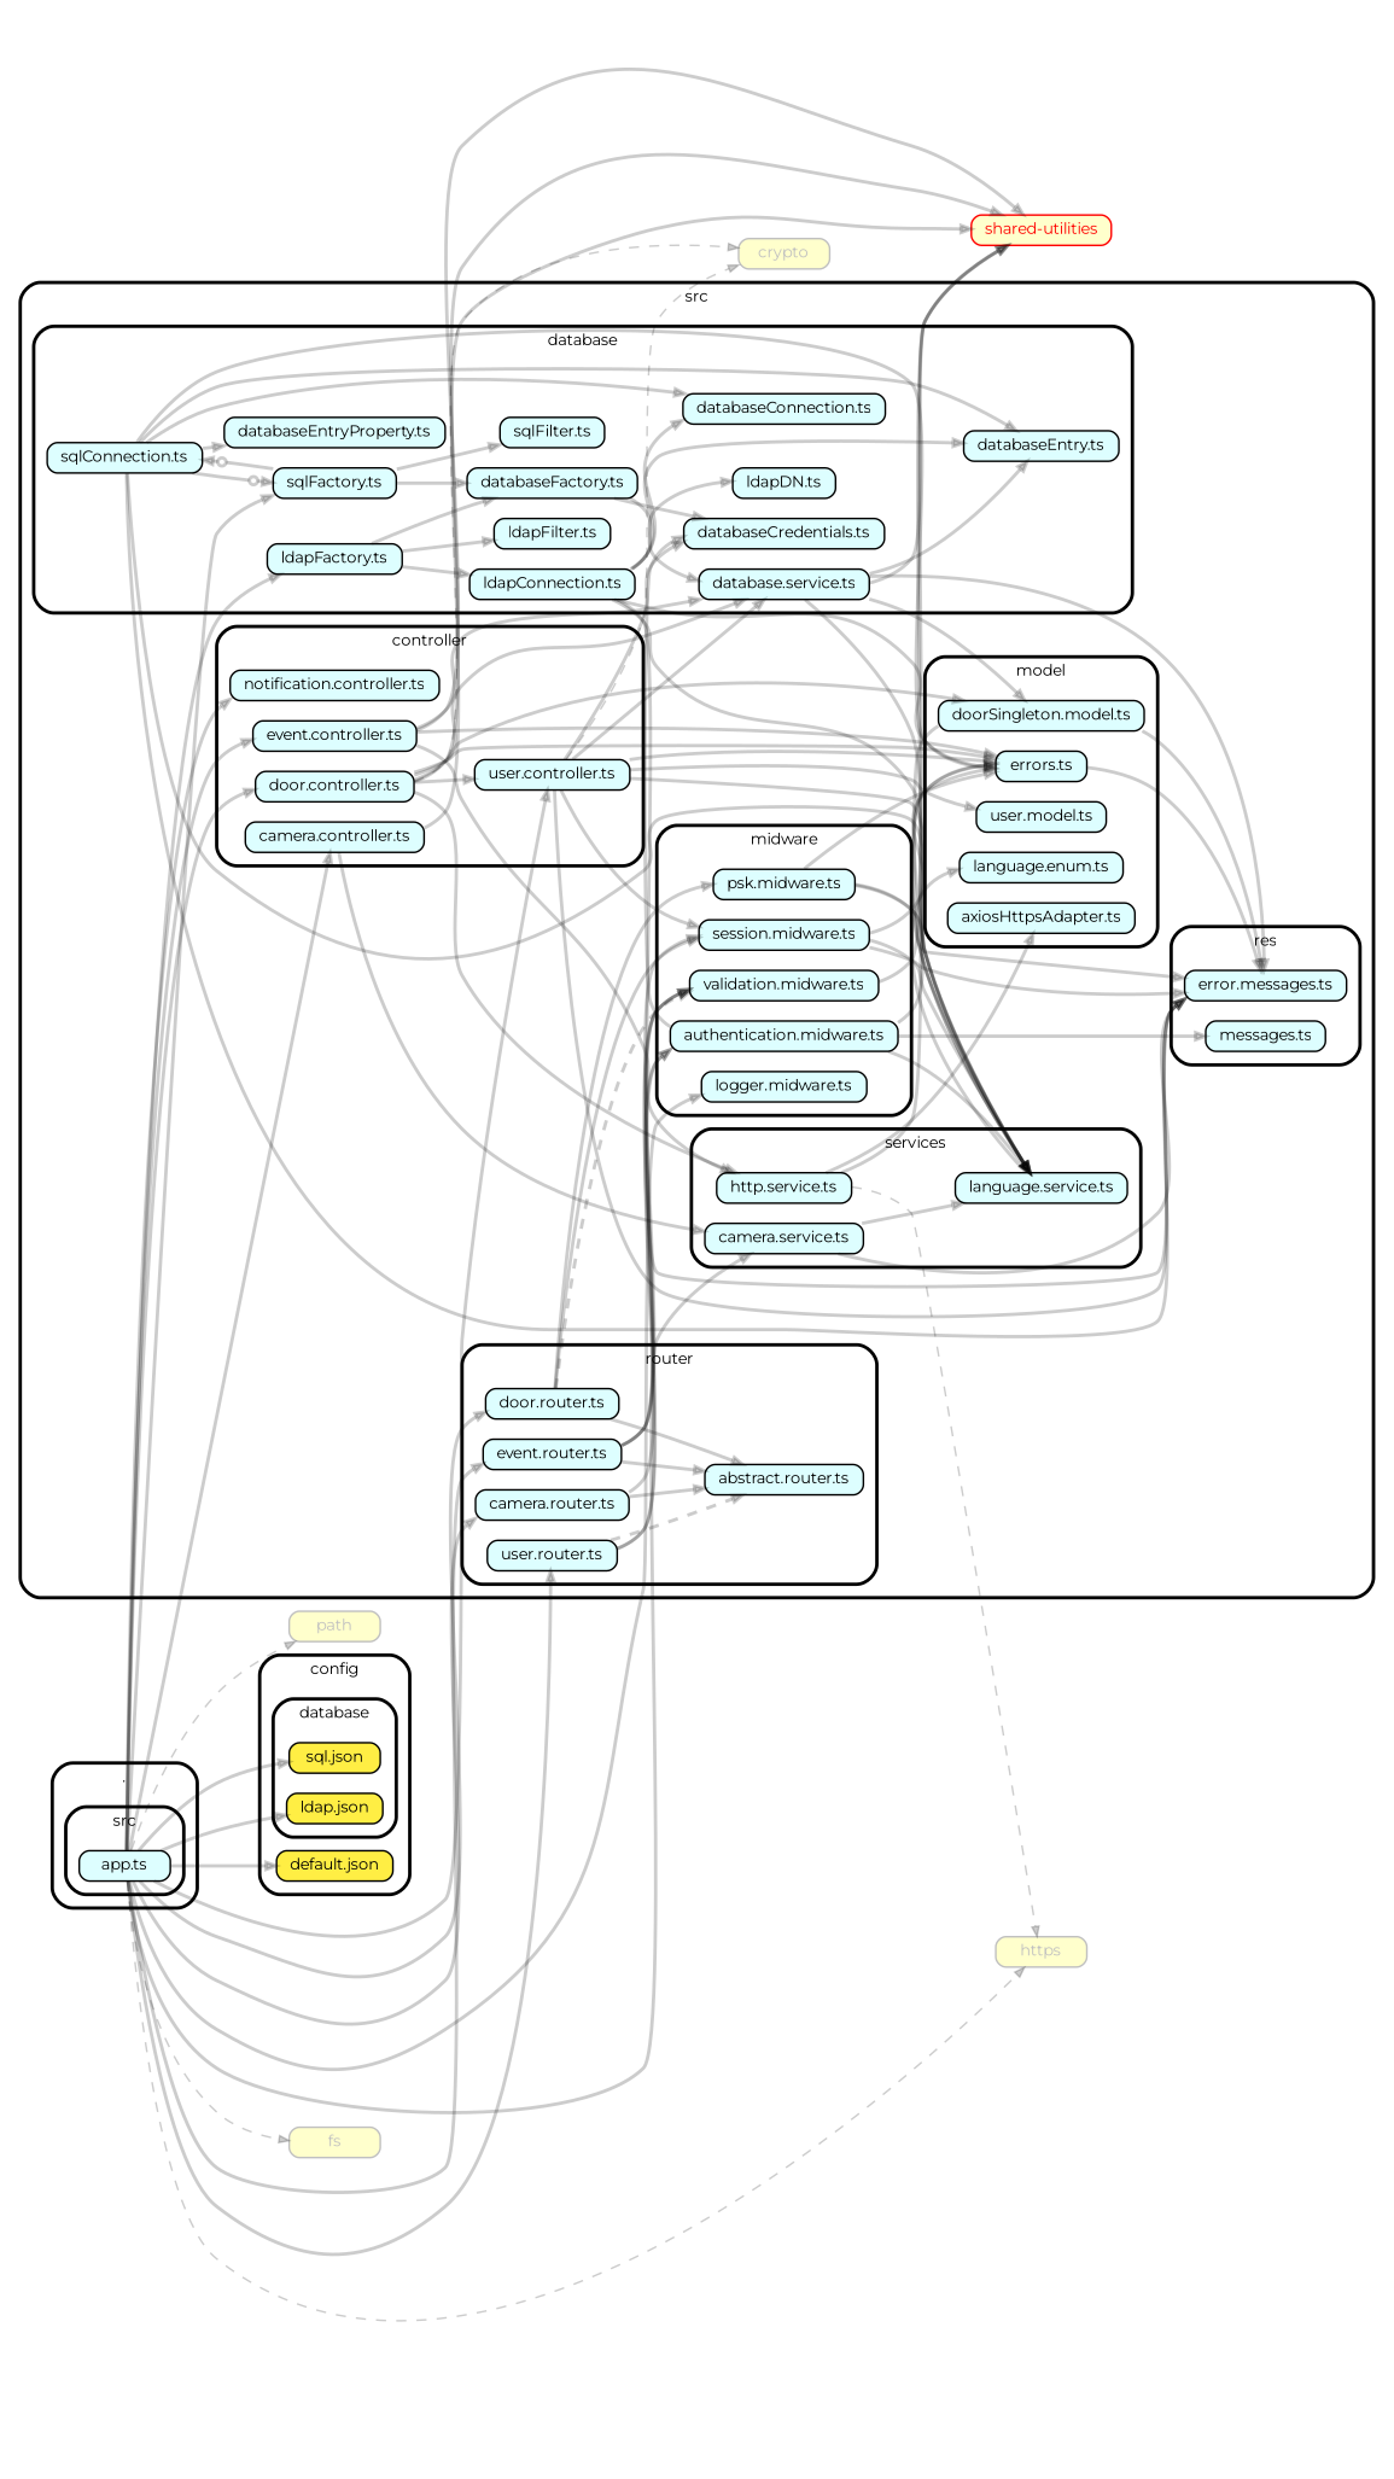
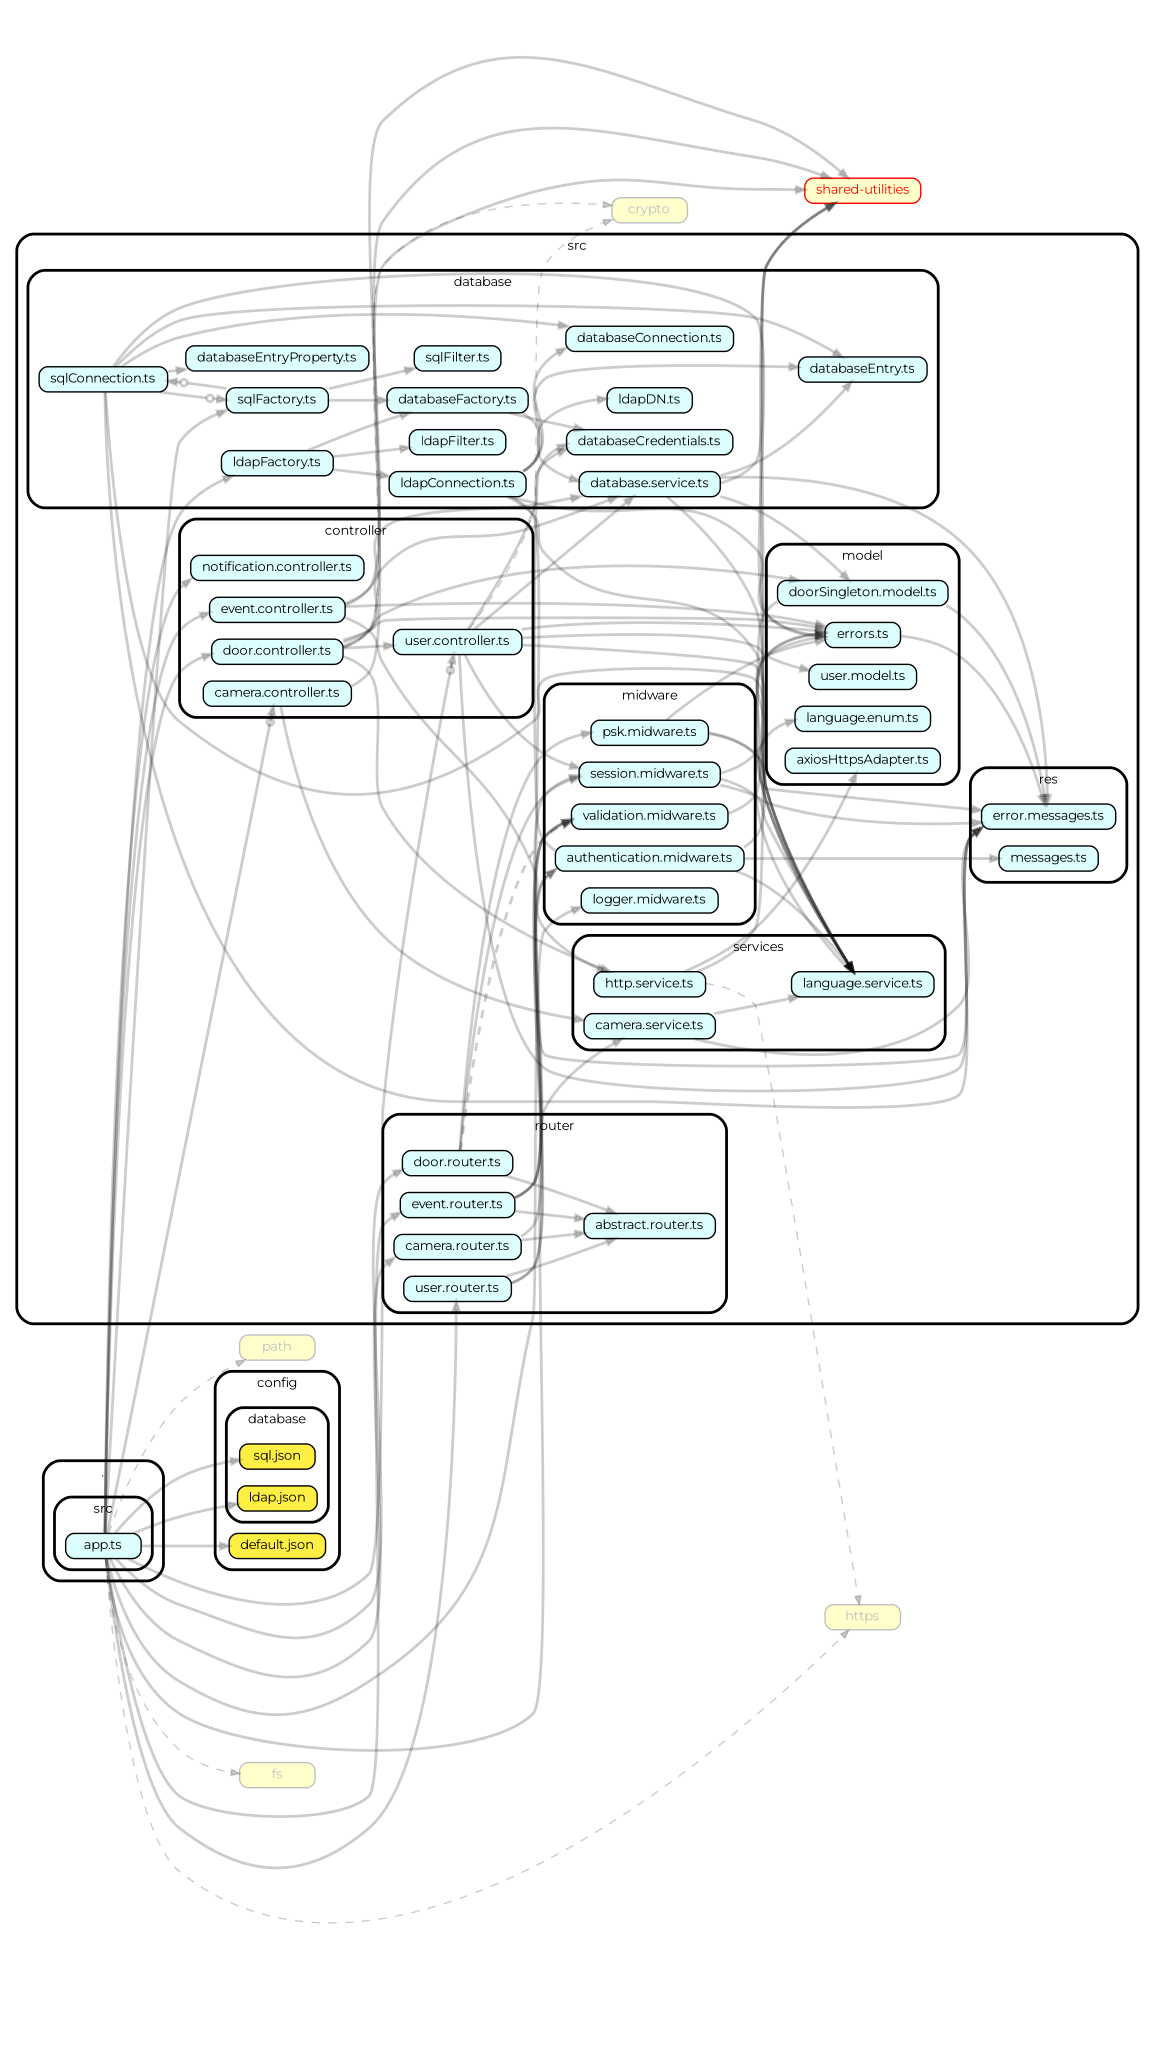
  strict digraph {
    compound=true
    fillcolor="#ffffff"
    fontname=Montserrat
    fontsize=9
    nodesep=0.16
    ordering=out
    rankdir=LR
    ranksep=0.18
    splines=true
    style="rounded,bold,filled"
    node [color=black fillcolor="#ddfeff" fontcolor=black fontname=Montserrat fontsize=9 shape=box style="rounded, filled"]
    edge [arrowhead=normal arrowsize=0.6 color="#00000033" fontname=Montserrat fontsize=9 penwidth=2.0]
    n1 [height=0.2 label=<app.ts>]
    n2 [fillcolor="#ffee44" height=0.2 label=<ldap.json>]
    n3 [fillcolor="#ffee44" height=0.2 label=<sql.json>]
    n4 [fillcolor="#ffee44" height=0.2 label=<default.json>]
    n5 [height=0.2 label=<camera.controller.ts>]
    n6 [height=0.2 label=<door.controller.ts>]
    n7 [height=0.2 label=<event.controller.ts>]
    n8 [height=0.2 label=<notification.controller.ts>]
    n9 [height=0.2 label=<user.controller.ts>]
    n10 [height=0.2 label=<ldapFactory.ts>]
    n11 [height=0.2 label=<sqlFactory.ts>]
    n12 [height=0.2 label=<database.service.ts>]
    n13 [height=0.2 label=<databaseCredentials.ts>]
    n14 [height=0.2 label=<databaseEntry.ts>]
    n15 [height=0.2 label=<databaseConnection.ts>]
    n16 [height=0.2 label=<databaseEntryProperty.ts>]
    n17 [height=0.2 label=<databaseFactory.ts>]
    n18 [height=0.2 label=<ldapConnection.ts>]
    n19 [height=0.2 label=<ldapDN.ts>]
    n20 [height=0.2 label=<ldapFilter.ts>]
    n21 [height=0.2 label=<sqlConnection.ts>]
    n22 [height=0.2 label=<sqlFilter.ts>]
    n23 [height=0.2 label=<logger.midware.ts>]
    n24 [height=0.2 label=<session.midware.ts>]
    n25 [height=0.2 label=<authentication.midware.ts>]
    n26 [height=0.2 label=<psk.midware.ts>]
    n27 [height=0.2 label=<validation.midware.ts>]
    n28 [height=0.2 label=<doorSingleton.model.ts>]
    n29 [height=0.2 label=<errors.ts>]
    n30 [height=0.2 label=<user.model.ts>]
    n31 [height=0.2 label=<axiosHttpsAdapter.ts>]
    n32 [height=0.2 label=<language.enum.ts>]
    n33 [height=0.2 label=<error.messages.ts>]
    n34 [height=0.2 label=<messages.ts>]
    n35 [height=0.2 label=<camera.router.ts>]
    n36 [height=0.2 label=<door.router.ts>]
    n37 [height=0.2 label=<event.router.ts>]
    n38 [height=0.2 label=<user.router.ts>]
    n39 [height=0.2 label=<abstract.router.ts>]
    n40 [height=0.2 label=<camera.service.ts>]
    n41 [height=0.2 label=<http.service.ts>]
    n42 [height=0.2 label=<language.service.ts>]
    n43 [color=grey fillcolor="#ffffcc" fontcolor=grey height=0.2 label=fs]
    n44 [color=grey fillcolor="#ffffcc" fontcolor=grey height=0.2 label=https]
    n45 [color=grey fillcolor="#ffffcc" fontcolor=grey height=0.2 label=path]
    n46 [color=red fillcolor="#ffffcc" fontcolor=red height=0.2 label="shared-utilities"]
    n47 [color=grey fillcolor="#ffffcc" fontcolor=grey height=0.2 label=crypto]
    subgraph cluster_1 {
      label="."
      subgraph cluster_2 {
        label=src
        n1
      }
    }
    subgraph cluster_3 {
      label=config
      n4
      subgraph cluster_4 {
        label=database
        n2
        n3
      }
    }
    subgraph cluster_5 {
      label=src
      subgraph cluster_6 {
        label=controller
        n5
        n6
        n7
        n8
        n9
      }
      subgraph cluster_7 {
        label=database
        n10
        n11
        n12
        n13
        n14
        n15
        n16
        n17
        n18
        n19
        n20
        n21
        n22
      }
      subgraph cluster_8 {
        label=midware
        n23
        n24
        n25
        n26
        n27
      }
      subgraph cluster_9 {
        label=model
        n28
        n29
        n30
        n31
        n32
      }
      subgraph cluster_10 {
        label=res
        n33
        n34
      }
      subgraph cluster_11 {
        label=router
        n35
        n36
        n37
        n38
        n39
      }
      subgraph cluster_12 {
        label=services
        n40
        n41
        n42
      }
    }
    n1 -> n2
    n1 -> n3
    n1 -> n4
-   n1 -> n5
+   n1 -> n5 [arrowhead=normalnoneodot]
    n1 -> n6
    n1 -> n7
    n1 -> n8
-   n1 -> n9
+   n1 -> n9 [arrowhead=normalnoneodot]
    n1 -> n10
    n1 -> n11
    n1 -> n23
    n1 -> n35
    n1 -> n36
    n1 -> n37
    n1 -> n38
    n1 -> n40
    n1 -> n43 [penwidth=1.0 style=dashed]
    n1 -> n44 [penwidth=1.0 style=dashed]
    n1 -> n45 [penwidth=1.0 style=dashed]
    n5 -> n40
    n5 -> n46
    n6 -> n9
    n6 -> n12
    n6 -> n28
    n6 -> n29
    n6 -> n41
    n6 -> n46
    n6 -> n47 [penwidth=1.0 style=dashed]
    n7 -> n12
    n7 -> n29
    n7 -> n41
    n7 -> n46
    n9 -> n12
    n9 -> n13
    n9 -> n24
    n9 -> n29
    n9 -> n30
    n9 -> n33
    n9 -> n42
    n9 -> n47 [penwidth=1.0 style=dashed]
    n10 -> n17
    n10 -> n18
    n10 -> n20
    n11 -> n17
    n11 -> n21 [arrowhead=normalnoneodot]
    n11 -> n22
    n12 -> n14
    n12 -> n28
    n12 -> n33
    n12 -> n42
    n12 -> n46
    n17 -> n12
    n17 -> n13
    n18 -> n14
    n18 -> n15
    n18 -> n19
    n18 -> n29
    n18 -> n33
    n18 -> n42
    n21 -> n11 [arrowhead=normalnoneodot]
    n21 -> n14
    n21 -> n15
    n21 -> n16
    n21 -> n29
    n21 -> n33
    n21 -> n42
    n24 -> n29
    n24 -> n33
    n24 -> n42
    n25 -> n13
    n25 -> n29
    n25 -> n34
    n25 -> n42
    n26 -> n29
    n26 -> n33
    n26 -> n42
    n27 -> n46
    n28 -> n33
    n28 -> n42
    n29 -> n33
    n29 -> n42
    n35 -> n27
    n35 -> n39
    n36 -> n24
    n36 -> n26
    n36 -> n27 [style=dashed]
    n36 -> n39
    n37 -> n24
    n37 -> n25
    n37 -> n27
    n37 -> n39
    n38 -> n25
    n38 -> n27
-   n38 -> n39 [style=dashed]
+   n38 -> n39
    n40 -> n33
    n40 -> n42
    n41 -> n31
    n41 -> n44 [penwidth=1.0 style=dashed]
    n41 -> n46
    n42 -> n32
  }
